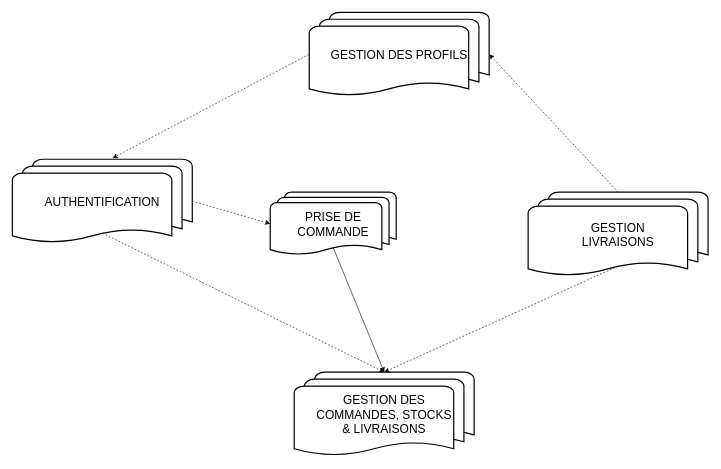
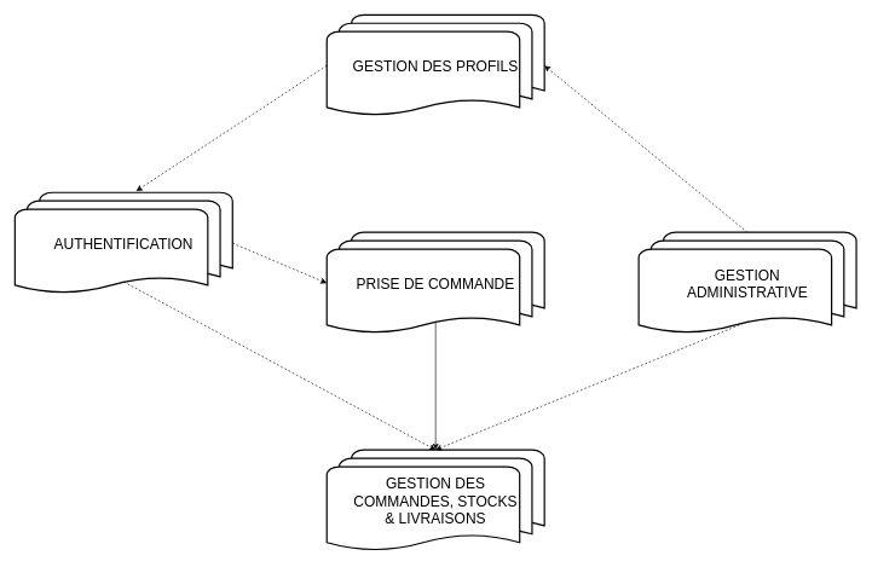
  <mxCell id="0" />
  <mxCell id="1" parent="0" />
- <mxCell id="2" value="&lt;font style=&quot;font-size: 20px&quot;&gt;GESTION DES PROFILS&lt;/font&gt;" style="strokeWidth=2;html=1;shape=mxgraph.flowchart.multi-document;whiteSpace=wrap;" vertex="1" parent="1"><mxGeometry x="515" y="20" width="300" height="140" as="geometry" /></mxCell>
- <mxCell id="3" value="&lt;font style=&quot;font-size: 20px&quot;&gt;GESTION &lt;br&gt;LIVRAISONS&lt;/font&gt;" style="strokeWidth=2;html=1;shape=mxgraph.flowchart.multi-document;whiteSpace=wrap;" vertex="1" parent="1"><mxGeometry x="880" y="320" width="300" height="140" as="geometry" /></mxCell>
- <mxCell id="4" value="&lt;span style=&quot;font-size: 20px&quot;&gt;GESTION DES&lt;br&gt;&lt;/span&gt;&lt;font style=&quot;font-size: 20px&quot;&gt;COMMANDES, STOCKS&lt;br&gt;&amp;amp; LIVRAISONS&lt;/font&gt;" style="strokeWidth=2;html=1;shape=mxgraph.flowchart.multi-document;whiteSpace=wrap;" vertex="1" parent="1"><mxGeometry x="490" y="620" width="300" height="140" as="geometry" /></mxCell>
+ <mxCell id="2" value="&lt;font style=&quot;font-size: 20px&quot;&gt;GESTION DES PROFILS&lt;/font&gt;" style="strokeWidth=2;html=1;shape=mxgraph.flowchart.multi-document;whiteSpace=wrap;" vertex="1" parent="1"><mxGeometry x="450" y="20" width="300" height="140" as="geometry" /></mxCell>
+ <mxCell id="3" value="&lt;font style=&quot;font-size: 20px&quot;&gt;GESTION &lt;br&gt;ADMINISTRATIVE&lt;/font&gt;" style="strokeWidth=2;html=1;shape=mxgraph.flowchart.multi-document;whiteSpace=wrap;" vertex="1" parent="1"><mxGeometry x="880" y="320" width="300" height="140" as="geometry" /></mxCell>
+ <mxCell id="4" value="&lt;span style=&quot;font-size: 20px&quot;&gt;GESTION DES&lt;br&gt;&lt;/span&gt;&lt;font style=&quot;font-size: 20px&quot;&gt;COMMANDES, STOCKS&lt;br&gt;&amp;amp; LIVRAISONS&lt;/font&gt;" style="strokeWidth=2;html=1;shape=mxgraph.flowchart.multi-document;whiteSpace=wrap;" vertex="1" parent="1"><mxGeometry x="450" y="620" width="300" height="140" as="geometry" /></mxCell>
  <mxCell id="5" value="&lt;span style=&quot;font-size: 20px&quot;&gt;AUTHENTIFICATION&lt;/span&gt;" style="strokeWidth=2;html=1;shape=mxgraph.flowchart.multi-document;whiteSpace=wrap;" vertex="1" parent="1"><mxGeometry x="20" y="265" width="300" height="140" as="geometry" /></mxCell>
- <mxCell id="6" value="&lt;span style=&quot;font-size: 20px&quot;&gt;PRISE DE COMMANDE&lt;/span&gt;" style="strokeWidth=2;html=1;shape=mxgraph.flowchart.multi-document;whiteSpace=wrap;" vertex="1" parent="1"><mxGeometry x="450" y="320" width="210" height="105" as="geometry" /></mxCell>
+ <mxCell id="6" value="&lt;span style=&quot;font-size: 20px&quot;&gt;PRISE DE COMMANDE&lt;/span&gt;" style="strokeWidth=2;html=1;shape=mxgraph.flowchart.multi-document;whiteSpace=wrap;" vertex="1" parent="1"><mxGeometry x="450" y="320" width="300" height="140" as="geometry" /></mxCell>
  <mxCell id="7" value="" style="endArrow=classic;html=1;entryX=0.557;entryY=-0.014;entryDx=0;entryDy=0;entryPerimeter=0;exitX=0;exitY=0.5;exitDx=0;exitDy=0;exitPerimeter=0;dashed=1;" edge="1" parent="1" source="2" target="5"><mxGeometry width="50" height="50" relative="1" as="geometry"><mxPoint x="470" y="550" as="sourcePoint" /><mxPoint x="520" y="500" as="targetPoint" /></mxGeometry></mxCell>
  <mxCell id="8" value="" style="endArrow=classic;html=1;dashed=1;exitX=0.5;exitY=0;exitDx=0;exitDy=0;exitPerimeter=0;entryX=1;entryY=0.5;entryDx=0;entryDy=0;entryPerimeter=0;" edge="1" parent="1" source="3" target="2"><mxGeometry width="50" height="50" relative="1" as="geometry"><mxPoint x="480" y="230" as="sourcePoint" /><mxPoint x="530" y="180" as="targetPoint" /></mxGeometry></mxCell>
  <mxCell id="9" value="" style="endArrow=classic;html=1;dashed=1;entryX=0.5;entryY=0;entryDx=0;entryDy=0;entryPerimeter=0;exitX=0.5;exitY=0.88;exitDx=0;exitDy=0;exitPerimeter=0;" edge="1" parent="1" source="3" target="4"><mxGeometry width="50" height="50" relative="1" as="geometry"><mxPoint x="900" y="300" as="sourcePoint" /><mxPoint x="950" y="250" as="targetPoint" /></mxGeometry></mxCell>
  <mxCell id="10" value="" style="endArrow=classic;html=1;dashed=1;entryX=0.5;entryY=0;entryDx=0;entryDy=0;entryPerimeter=0;exitX=0.5;exitY=0.88;exitDx=0;exitDy=0;exitPerimeter=0;" edge="1" parent="1" source="5" target="4"><mxGeometry width="50" height="50" relative="1" as="geometry"><mxPoint x="900" y="300" as="sourcePoint" /><mxPoint x="950" y="250" as="targetPoint" /></mxGeometry></mxCell>
  <mxCell id="11" value="" style="endArrow=classic;html=1;dashed=1;entryX=0;entryY=0.5;entryDx=0;entryDy=0;entryPerimeter=0;exitX=1;exitY=0.5;exitDx=0;exitDy=0;exitPerimeter=0;" edge="1" parent="1" source="5" target="6"><mxGeometry width="50" height="50" relative="1" as="geometry"><mxPoint x="900" y="540" as="sourcePoint" /><mxPoint x="950" y="490" as="targetPoint" /></mxGeometry></mxCell>
  <mxCell id="12" value="" style="endArrow=classic;html=1;dashed=0;exitX=0.5;exitY=0.88;exitDx=0;exitDy=0;exitPerimeter=0;entryX=0.5;entryY=0;entryDx=0;entryDy=0;entryPerimeter=0;" edge="1" parent="1" source="6" target="4"><mxGeometry width="50" height="50" relative="1" as="geometry"><mxPoint x="520" y="380" as="sourcePoint" /><mxPoint x="610" y="620" as="targetPoint" /></mxGeometry></mxCell>
